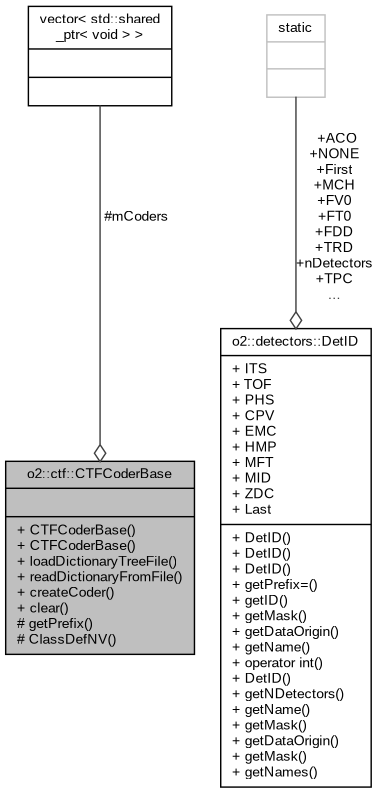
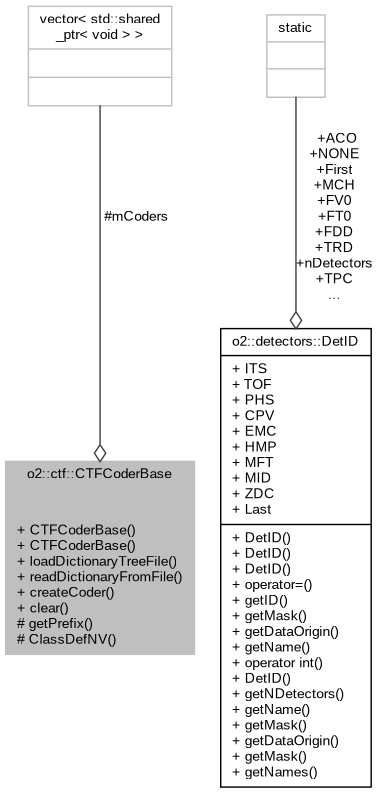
  digraph {
    fontname="Liberation Sans"
    node [color=black fontname="Liberation Sans" fontsize=10 shape=record]
    edge [arrowhead=odiamond color=grey25 fontname="Liberation Sans" fontsize=10 labelfontname=Helvetica labelfontsize=10 style=solid]
-   n1 [fillcolor=grey75 fontcolor=black height=0.2 label="{o2::ctf::CTFCoderBase\n||+ CTFCoderBase()\l+ CTFCoderBase()\l+ loadDictionaryTreeFile()\l+ readDictionaryFromFile()\l+ createCoder()\l+ clear()\l# getPrefix()\l# ClassDefNV()\l}" style=filled width=0.4]
-   n2 [height=0.2 label="{o2::detectors::DetID\n|+ ITS\l+ TOF\l+ PHS\l+ CPV\l+ EMC\l+ HMP\l+ MFT\l+ MID\l+ ZDC\l+ Last\l|+ DetID()\l+ DetID()\l+ DetID()\l+ getPrefix=()\l+ getID()\l+ getMask()\l+ getDataOrigin()\l+ getName()\l+ operator int()\l+ DetID()\l+ getNDetectors()\l+ getName()\l+ getMask()\l+ getDataOrigin()\l+ getMask()\l+ getNames()\l}" width=0.4]
+   n1 [color=grey75 fillcolor=grey75 fontcolor=black height=0.2 label="{o2::ctf::CTFCoderBase\n||+ CTFCoderBase()\l+ CTFCoderBase()\l+ loadDictionaryTreeFile()\l+ readDictionaryFromFile()\l+ createCoder()\l+ clear()\l# getPrefix()\l# ClassDefNV()\l}" style=filled width=0.4]
+   n2 [height=0.2 label="{o2::detectors::DetID\n|+ ITS\l+ TOF\l+ PHS\l+ CPV\l+ EMC\l+ HMP\l+ MFT\l+ MID\l+ ZDC\l+ Last\l|+ DetID()\l+ DetID()\l+ DetID()\l+ operator=()\l+ getID()\l+ getMask()\l+ getDataOrigin()\l+ getName()\l+ operator int()\l+ DetID()\l+ getNDetectors()\l+ getName()\l+ getMask()\l+ getDataOrigin()\l+ getMask()\l+ getNames()\l}" width=0.4]
    n3 [color=grey75 height=0.2 label="{static\n||}" width=0.4]
-   n4 [height=0.2 label="{vector\< std::shared\l_ptr\< void \> \>\n||}" width=0.4]
+   n4 [color=grey75 height=0.2 label="{vector\< std::shared\l_ptr\< void \> \>\n||}" width=0.4]
    n3 -> n2 [label=" +ACO\n+NONE\n+First\n+MCH\n+FV0\n+FT0\n+FDD\n+TRD\n+nDetectors\n+TPC\n..."]
    n4 -> n1 [label=" #mCoders"]
  }
